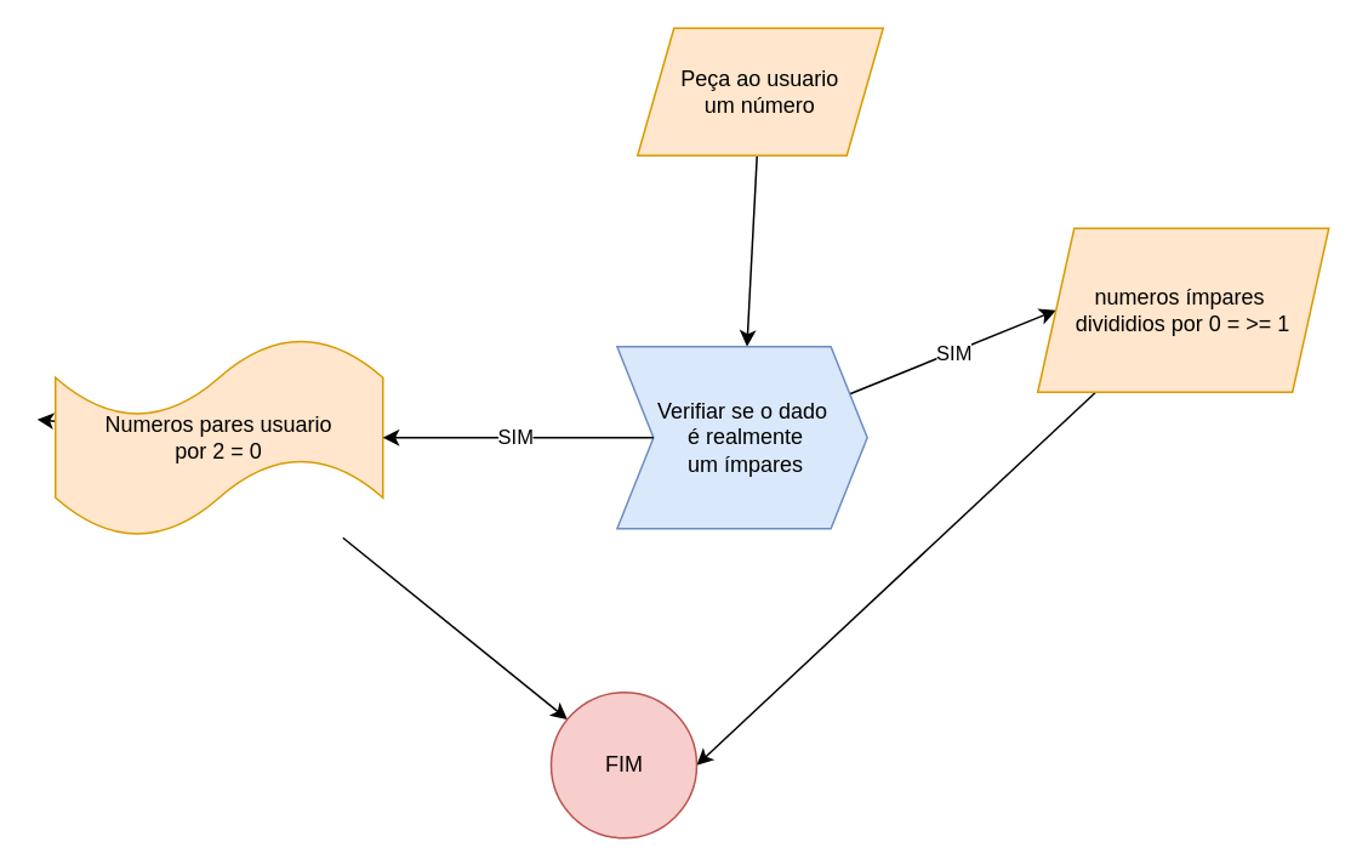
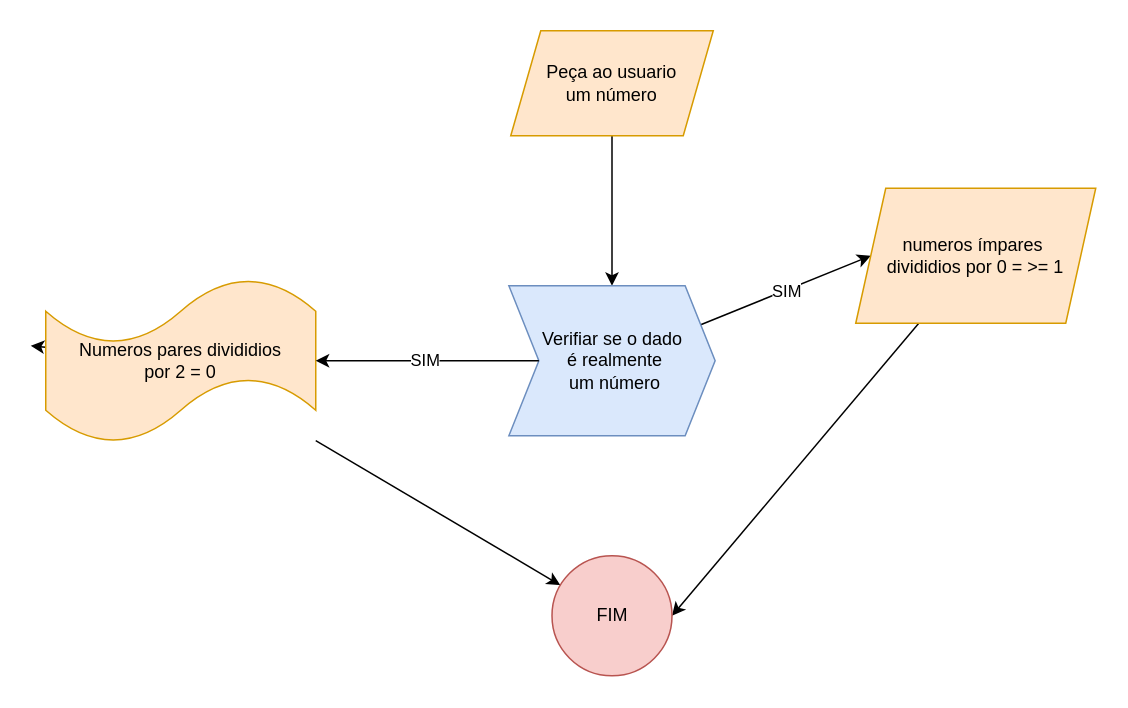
  <mxCell id="0" />
  <mxCell id="1" parent="0" />
  <mxCell id="2" style="edgeStyle=none;html=1;" edge="1" parent="1" source="3" target="6"><mxGeometry relative="1" as="geometry" /></mxCell>
- <mxCell id="3" value="Peça ao usuario&lt;div&gt;um número&lt;/div&gt;" style="shape=parallelogram;perimeter=parallelogramPerimeter;whiteSpace=wrap;html=1;fixedSize=1;fillColor=#ffe6cc;strokeColor=#d79b00;" vertex="1" parent="1"><mxGeometry x="350" y="15" width="135" height="70" as="geometry" /></mxCell>
+ <mxCell id="3" value="Peça ao usuario&lt;div&gt;um número&lt;/div&gt;" style="shape=parallelogram;perimeter=parallelogramPerimeter;whiteSpace=wrap;html=1;fixedSize=1;fillColor=#ffe6cc;strokeColor=#d79b00;" vertex="1" parent="1"><mxGeometry x="340" y="20" width="135" height="70" as="geometry" /></mxCell>
  <mxCell id="4" style="edgeStyle=none;html=1;entryX=0;entryY=0.5;entryDx=0;entryDy=0;" edge="1" parent="1" source="6" target="13"><mxGeometry relative="1" as="geometry" /></mxCell>
  <mxCell id="5" value="SIM" style="edgeLabel;html=1;align=center;verticalAlign=middle;resizable=0;points=[];" vertex="1" connectable="0" parent="4"><mxGeometry x="0.001" relative="1" as="geometry"><mxPoint as="offset" /></mxGeometry></mxCell>
- <mxCell id="6" value="Verifiar se&lt;span style=&quot;background-color: transparent;&quot;&gt;&amp;nbsp;o dado&lt;/span&gt;&lt;div&gt;&lt;span style=&quot;background-color: transparent;&quot;&gt;&amp;nbsp;é realmente&lt;/span&gt;&lt;div&gt;&lt;div&gt;&amp;nbsp;um ímpares&lt;/div&gt;&lt;/div&gt;&lt;/div&gt;" style="shape=step;perimeter=stepPerimeter;whiteSpace=wrap;html=1;fixedSize=1;fillColor=#dae8fc;strokeColor=#6c8ebf;" vertex="1" parent="1"><mxGeometry x="338.75" y="190" width="137.5" height="100" as="geometry" /></mxCell>
+ <mxCell id="6" value="Verifiar se&lt;span style=&quot;background-color: transparent;&quot;&gt;&amp;nbsp;o dado&lt;/span&gt;&lt;div&gt;&lt;span style=&quot;background-color: transparent;&quot;&gt;&amp;nbsp;é realmente&lt;/span&gt;&lt;div&gt;&lt;div&gt;&amp;nbsp;um número&lt;/div&gt;&lt;/div&gt;&lt;/div&gt;" style="shape=step;perimeter=stepPerimeter;whiteSpace=wrap;html=1;fixedSize=1;fillColor=#dae8fc;strokeColor=#6c8ebf;" vertex="1" parent="1"><mxGeometry x="338.75" y="190" width="137.5" height="100" as="geometry" /></mxCell>
  <mxCell id="7" style="edgeStyle=none;html=1;" edge="1" parent="1" source="9" target="14"><mxGeometry relative="1" as="geometry" /></mxCell>
  <mxCell id="8" style="edgeStyle=none;html=1;" edge="1" parent="1" source="9"><mxGeometry relative="1" as="geometry"><mxPoint x="20" y="230" as="targetPoint" /></mxGeometry></mxCell>
- <mxCell id="9" value="Numeros pares usuario&lt;div&gt;por 2 = 0&lt;/div&gt;" style="shape=tape;whiteSpace=wrap;html=1;fillColor=#ffe6cc;strokeColor=#d79b00;" vertex="1" parent="1"><mxGeometry x="30" y="185" width="180" height="110" as="geometry" /></mxCell>
+ <mxCell id="9" value="Numeros pares divididios&lt;div&gt;por 2 = 0&lt;/div&gt;" style="shape=tape;whiteSpace=wrap;html=1;fillColor=#ffe6cc;strokeColor=#d79b00;" vertex="1" parent="1"><mxGeometry x="30" y="185" width="180" height="110" as="geometry" /></mxCell>
  <mxCell id="10" style="edgeStyle=none;html=1;entryX=1;entryY=0.5;entryDx=0;entryDy=0;entryPerimeter=0;" edge="1" parent="1" source="6" target="9"><mxGeometry relative="1" as="geometry"><mxPoint x="300" y="240" as="targetPoint" /></mxGeometry></mxCell>
  <mxCell id="11" value="SIM" style="edgeLabel;html=1;align=center;verticalAlign=middle;resizable=0;points=[];" vertex="1" connectable="0" parent="10"><mxGeometry x="0.018" y="-1" relative="1" as="geometry"><mxPoint as="offset" /></mxGeometry></mxCell>
  <mxCell id="12" style="edgeStyle=none;html=1;entryX=1;entryY=0.5;entryDx=0;entryDy=0;" edge="1" parent="1" source="13" target="14"><mxGeometry relative="1" as="geometry" /></mxCell>
  <mxCell id="13" value="numeros ímpares&amp;nbsp;&lt;div&gt;divididios por 0 = &amp;gt;= 1&lt;/div&gt;" style="shape=parallelogram;perimeter=parallelogramPerimeter;whiteSpace=wrap;html=1;fixedSize=1;fillColor=#ffe6cc;strokeColor=#d79b00;" vertex="1" parent="1"><mxGeometry x="570" y="125" width="160" height="90" as="geometry" /></mxCell>
- <mxCell id="14" value="FIM" style="ellipse;whiteSpace=wrap;html=1;aspect=fixed;fillColor=#f8cecc;strokeColor=#b85450;" vertex="1" parent="1"><mxGeometry x="302.5" y="380" width="80" height="80" as="geometry" /></mxCell>
+ <mxCell id="14" value="FIM" style="ellipse;whiteSpace=wrap;html=1;aspect=fixed;fillColor=#f8cecc;strokeColor=#b85450;" vertex="1" parent="1"><mxGeometry x="367.5" y="370" width="80" height="80" as="geometry" /></mxCell>
